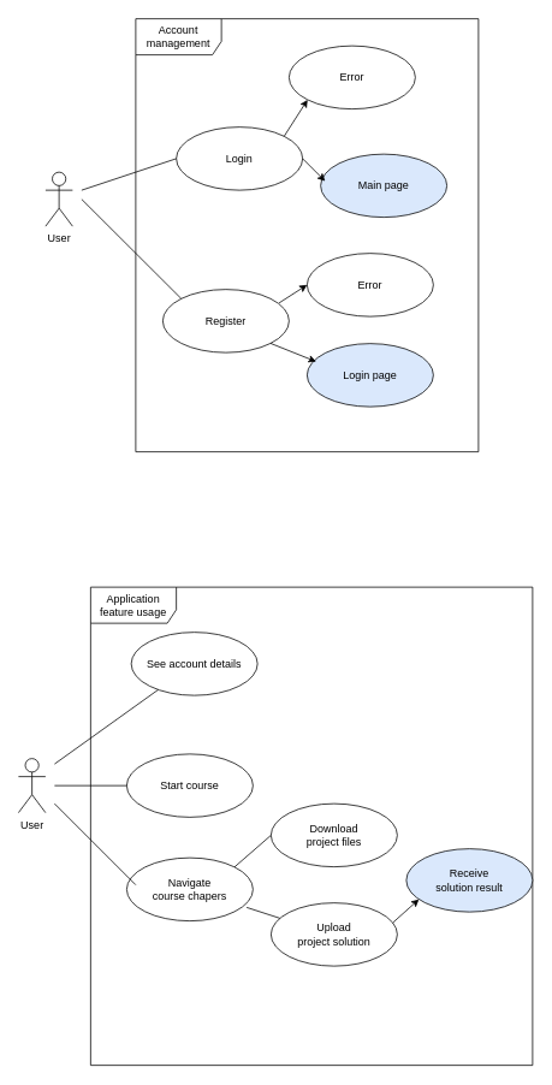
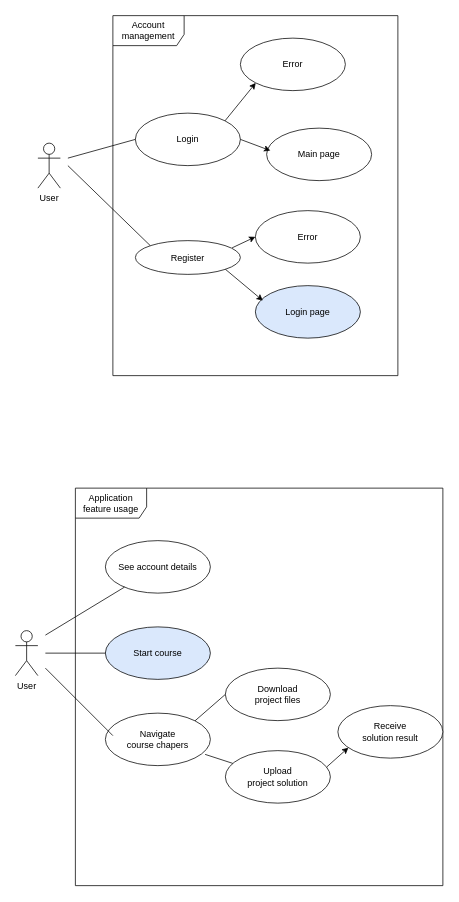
  <mxCell id="0" />
  <mxCell id="1" parent="0" />
  <mxCell id="2" value="Account management" style="shape=umlFrame;whiteSpace=wrap;html=1;width=95;height=40;" vertex="1" parent="1"><mxGeometry x="150" y="20" width="380" height="480" as="geometry" /></mxCell>
  <mxCell id="3" value="User" style="shape=umlActor;verticalLabelPosition=bottom;verticalAlign=top;html=1;outlineConnect=0;" vertex="1" parent="1"><mxGeometry x="50" y="190" width="30" height="60" as="geometry" /></mxCell>
- <mxCell id="4" value="Login" style="ellipse;whiteSpace=wrap;html=1;" vertex="1" parent="1"><mxGeometry x="195" y="140" width="140" height="70" as="geometry" /></mxCell>
- <mxCell id="5" value="Register" style="ellipse;whiteSpace=wrap;html=1;" vertex="1" parent="1"><mxGeometry x="180" y="320" width="140" height="70" as="geometry" /></mxCell>
+ <mxCell id="4" value="Login" style="ellipse;whiteSpace=wrap;html=1;" vertex="1" parent="1"><mxGeometry x="180" y="150" width="140" height="70" as="geometry" /></mxCell>
+ <mxCell id="5" value="Register" style="ellipse;whiteSpace=wrap;html=1;" vertex="1" parent="1"><mxGeometry x="180" y="320" width="140" height="45" as="geometry" /></mxCell>
  <mxCell id="6" value="" style="endArrow=none;html=1;entryX=0;entryY=0.5;entryDx=0;entryDy=0;" edge="1" parent="1" target="4"><mxGeometry width="50" height="50" relative="1" as="geometry"><mxPoint x="90" y="210" as="sourcePoint" /><mxPoint x="150" y="180" as="targetPoint" /></mxGeometry></mxCell>
  <mxCell id="7" value="" style="endArrow=none;html=1;entryX=0;entryY=0;entryDx=0;entryDy=0;" edge="1" parent="1" target="5"><mxGeometry width="50" height="50" relative="1" as="geometry"><mxPoint x="90" y="220" as="sourcePoint" /><mxPoint x="190" y="195" as="targetPoint" /></mxGeometry></mxCell>
  <mxCell id="8" value="" style="endArrow=classic;html=1;exitX=1;exitY=0;exitDx=0;exitDy=0;entryX=0;entryY=1;entryDx=0;entryDy=0;" edge="1" parent="1" source="4" target="9"><mxGeometry width="50" height="50" relative="1" as="geometry"><mxPoint x="390" y="160" as="sourcePoint" /><mxPoint x="370" y="130" as="targetPoint" /></mxGeometry></mxCell>
  <mxCell id="9" value="Error" style="ellipse;whiteSpace=wrap;html=1;" vertex="1" parent="1"><mxGeometry x="320" y="50" width="140" height="70" as="geometry" /></mxCell>
- <mxCell id="10" value="Main page" style="ellipse;whiteSpace=wrap;html=1;fillColor=#dae8fc;" vertex="1" parent="1"><mxGeometry x="355" y="170" width="140" height="70" as="geometry" /></mxCell>
+ <mxCell id="10" value="Main page" style="ellipse;whiteSpace=wrap;html=1;" vertex="1" parent="1"><mxGeometry x="355" y="170" width="140" height="70" as="geometry" /></mxCell>
  <mxCell id="11" value="Error" style="ellipse;whiteSpace=wrap;html=1;" vertex="1" parent="1"><mxGeometry x="340" y="280" width="140" height="70" as="geometry" /></mxCell>
  <mxCell id="12" value="Login page" style="ellipse;whiteSpace=wrap;html=1;fillColor=#dae8fc;" vertex="1" parent="1"><mxGeometry x="340" y="380" width="140" height="70" as="geometry" /></mxCell>
  <mxCell id="13" value="" style="endArrow=classic;html=1;exitX=1;exitY=0.5;exitDx=0;exitDy=0;" edge="1" parent="1" source="4"><mxGeometry width="50" height="50" relative="1" as="geometry"><mxPoint x="330" y="190" as="sourcePoint" /><mxPoint x="360" y="200" as="targetPoint" /></mxGeometry></mxCell>
  <mxCell id="14" value="" style="endArrow=classic;html=1;exitX=0.921;exitY=0.214;exitDx=0;exitDy=0;exitPerimeter=0;entryX=0;entryY=0.5;entryDx=0;entryDy=0;" edge="1" parent="1" source="5" target="11"><mxGeometry width="50" height="50" relative="1" as="geometry"><mxPoint x="330" y="195" as="sourcePoint" /><mxPoint x="370" y="210" as="targetPoint" /></mxGeometry></mxCell>
  <mxCell id="15" value="" style="endArrow=classic;html=1;exitX=1;exitY=1;exitDx=0;exitDy=0;" edge="1" parent="1" source="5"><mxGeometry width="50" height="50" relative="1" as="geometry"><mxPoint x="318.94" y="344.98" as="sourcePoint" /><mxPoint x="350" y="400" as="targetPoint" /></mxGeometry></mxCell>
  <mxCell id="16" value="Application feature usage" style="shape=umlFrame;whiteSpace=wrap;html=1;width=95;height=40;" vertex="1" parent="1"><mxGeometry x="100" y="650" width="490" height="530" as="geometry" /></mxCell>
  <mxCell id="17" value="User" style="shape=umlActor;verticalLabelPosition=bottom;verticalAlign=top;html=1;outlineConnect=0;" vertex="1" parent="1"><mxGeometry x="20" y="840" width="30" height="60" as="geometry" /></mxCell>
- <mxCell id="18" value="See account details" style="ellipse;whiteSpace=wrap;html=1;" vertex="1" parent="1"><mxGeometry x="145" y="700" width="140" height="70" as="geometry" /></mxCell>
- <mxCell id="19" value="Start course" style="ellipse;whiteSpace=wrap;html=1;" vertex="1" parent="1"><mxGeometry x="140" y="835" width="140" height="70" as="geometry" /></mxCell>
+ <mxCell id="18" value="See account details" style="ellipse;whiteSpace=wrap;html=1;" vertex="1" parent="1"><mxGeometry x="140" y="720" width="140" height="70" as="geometry" /></mxCell>
+ <mxCell id="19" value="Start course" style="ellipse;whiteSpace=wrap;html=1;fillColor=#dae8fc;" vertex="1" parent="1"><mxGeometry x="140" y="835" width="140" height="70" as="geometry" /></mxCell>
  <mxCell id="20" value="Navigate&lt;br&gt;course chapers" style="ellipse;whiteSpace=wrap;html=1;" vertex="1" parent="1"><mxGeometry x="140" y="950" width="140" height="70" as="geometry" /></mxCell>
  <mxCell id="21" value="Download&lt;br&gt;&lt;span style=&quot;color: rgba(0 , 0 , 0 , 0) ; font-family: monospace ; font-size: 0px&quot;&gt;%3CmxGraphModel%3E%3Croot%3E%3CmxCell%20id%3D%220%22%2F%3E%3CmxCell%20id%3D%221%22%20parent%3D%220%22%2F%3E%3CmxCell%20id%3D%222%22%20value%3D%22Navigate%26lt%3Bbr%26gt%3Bcourse%20chapers%22%20style%3D%22ellipse%3BwhiteSpace%3Dwrap%3Bhtml%3D1%3B%22%20vertex%3D%221%22%20parent%3D%221%22%3E%3CmxGeometry%20x%3D%22210%22%20y%3D%22970%22%20width%3D%22140%22%20height%3D%2270%22%20as%3D%22geometry%22%2F%3E%3C%2FmxCell%3E%3C%2Froot%3E%3C%2FmxGraphModel%3E&lt;/span&gt;project files" style="ellipse;whiteSpace=wrap;html=1;" vertex="1" parent="1"><mxGeometry x="300" y="890" width="140" height="70" as="geometry" /></mxCell>
  <mxCell id="22" value="Upload&lt;br&gt;&lt;span style=&quot;color: rgba(0 , 0 , 0 , 0) ; font-family: monospace ; font-size: 0px&quot;&gt;%3CmxGraphModel%3E%3Croot%3E%3CmxCell%20id%3D%220%22%2F%3E%3CmxCell%20id%3D%221%22%20parent%3D%220%22%2F%3E%3CmxCell%20id%3D%222%22%20value%3D%22Navigate%26lt%3Bbr%26gt%3Bcourse%20chapers%22%20style%3D%22ellipse%3BwhiteSpace%3Dwrap%3Bhtml%3D1%3B%22%20vertex%3D%221%22%20parent%3D%221%22%3E%3CmxGeometry%20x%3D%22210%22%20y%3D%22970%22%20width%3D%22140%22%20height%3D%2270%22%20as%3D%22geometry%22%2F%3E%3C%2FmxCell%3E%3C%2Froot%3E%3C%2FmxGraphModel%3E&lt;/span&gt;project solution" style="ellipse;whiteSpace=wrap;html=1;" vertex="1" parent="1"><mxGeometry x="300" y="1000" width="140" height="70" as="geometry" /></mxCell>
- <mxCell id="23" value="Receive&lt;br&gt;solution result" style="ellipse;whiteSpace=wrap;html=1;fillColor=#dae8fc;" vertex="1" parent="1"><mxGeometry x="450" y="940" width="140" height="70" as="geometry" /></mxCell>
+ <mxCell id="23" value="Receive&lt;br&gt;solution result" style="ellipse;whiteSpace=wrap;html=1;" vertex="1" parent="1"><mxGeometry x="450" y="940" width="140" height="70" as="geometry" /></mxCell>
  <mxCell id="24" value="" style="endArrow=none;html=1;" edge="1" parent="1" target="18"><mxGeometry width="50" height="50" relative="1" as="geometry"><mxPoint x="60" y="846" as="sourcePoint" /><mxPoint x="150" y="810" as="targetPoint" /></mxGeometry></mxCell>
  <mxCell id="25" value="" style="endArrow=none;html=1;entryX=0;entryY=0.5;entryDx=0;entryDy=0;" edge="1" parent="1" target="19"><mxGeometry width="50" height="50" relative="1" as="geometry"><mxPoint x="60" y="870" as="sourcePoint" /><mxPoint x="90" y="1055" as="targetPoint" /></mxGeometry></mxCell>
  <mxCell id="26" value="" style="endArrow=none;html=1;" edge="1" parent="1"><mxGeometry width="50" height="50" relative="1" as="geometry"><mxPoint x="60" y="890" as="sourcePoint" /><mxPoint x="150" y="980" as="targetPoint" /></mxGeometry></mxCell>
  <mxCell id="27" value="" style="endArrow=none;html=1;exitX=0.95;exitY=0.786;exitDx=0;exitDy=0;exitPerimeter=0;" edge="1" parent="1" source="20" target="22"><mxGeometry width="50" height="50" relative="1" as="geometry"><mxPoint x="140" y="1060" as="sourcePoint" /><mxPoint x="230" y="1150" as="targetPoint" /></mxGeometry></mxCell>
  <mxCell id="28" value="" style="endArrow=none;html=1;exitX=1;exitY=0;exitDx=0;exitDy=0;entryX=0;entryY=0.5;entryDx=0;entryDy=0;" edge="1" parent="1" source="20" target="21"><mxGeometry width="50" height="50" relative="1" as="geometry"><mxPoint x="283" y="1015.02" as="sourcePoint" /><mxPoint x="319.921" y="1027.038" as="targetPoint" /></mxGeometry></mxCell>
  <mxCell id="29" value="" style="endArrow=classic;html=1;entryX=0.1;entryY=0.8;entryDx=0;entryDy=0;entryPerimeter=0;exitX=0.964;exitY=0.314;exitDx=0;exitDy=0;exitPerimeter=0;" edge="1" parent="1" source="22" target="23"><mxGeometry width="50" height="50" relative="1" as="geometry"><mxPoint x="480" y="1120" as="sourcePoint" /><mxPoint x="530" y="1070" as="targetPoint" /></mxGeometry></mxCell>
